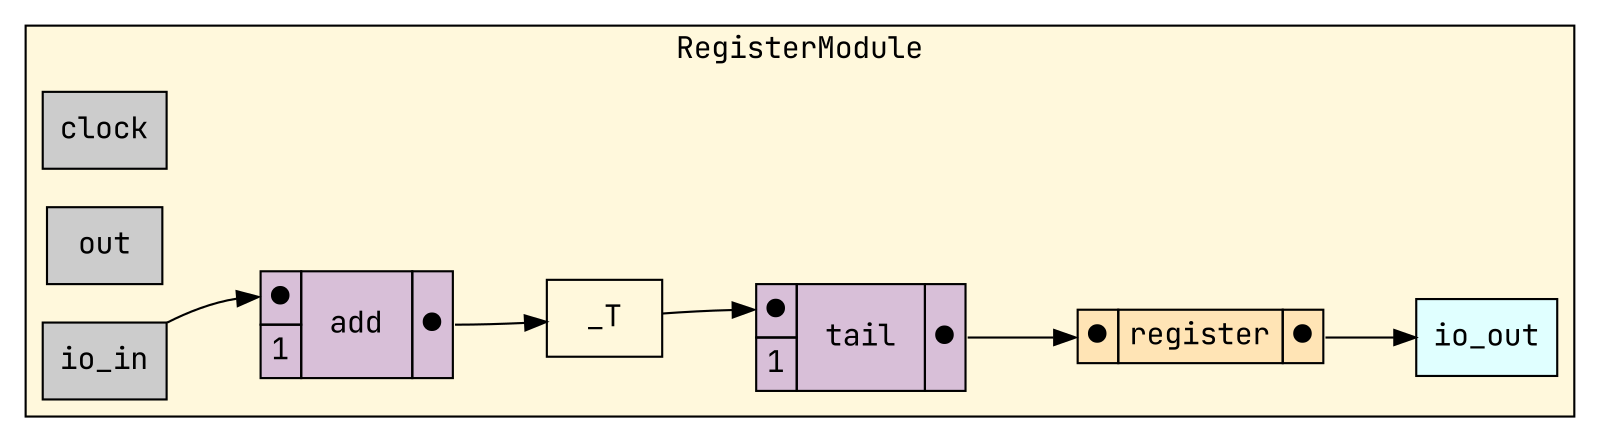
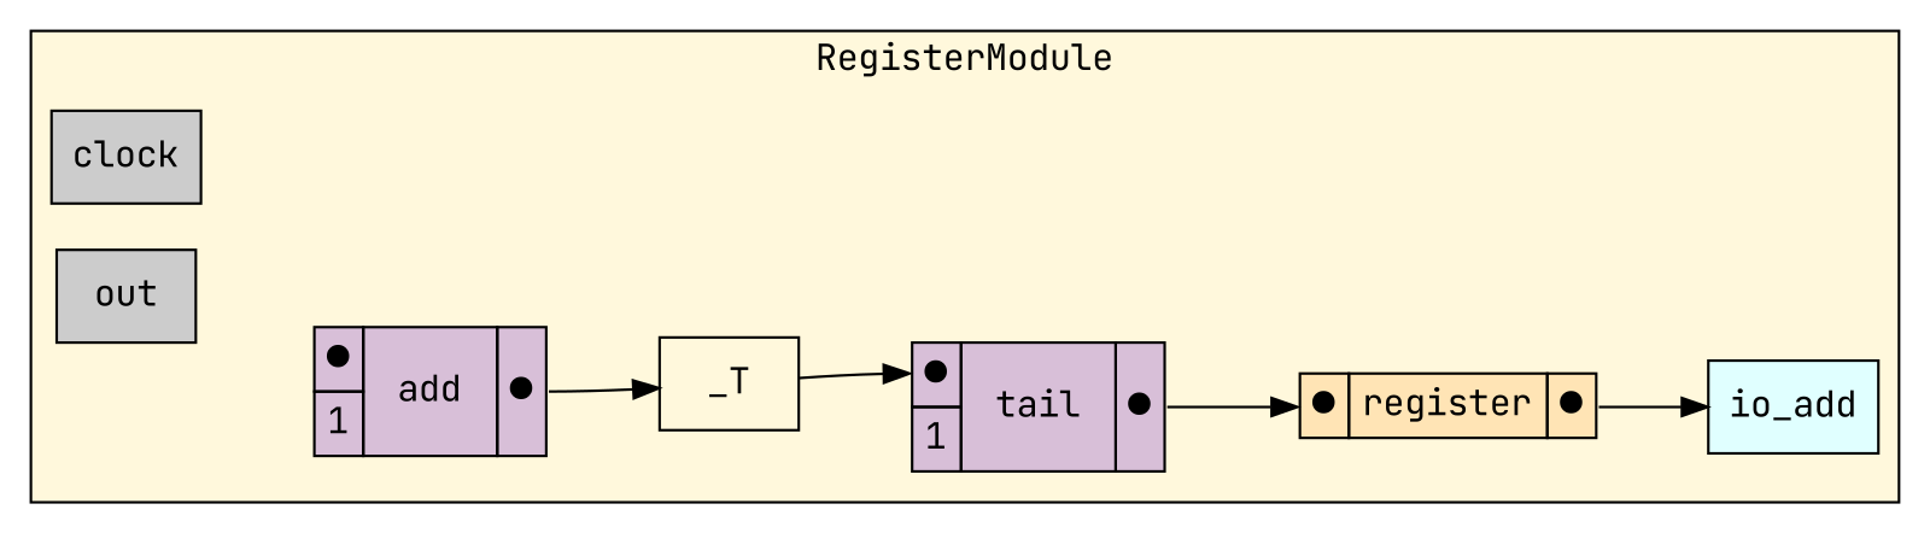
  digraph {
    fontname="JetBrains Mono"
    rankdir=LR
    node [fontname="JetBrains Mono" shape=rectangle]
    edge [fontname="JetBrains Mono" tailport=out]
    n1 [fillcolor="#CCCCCC" label=clock rank=0 style=filled]
    n2 [fillcolor="#CCCCCC" label=out rank=0 style=filled]
-   n3 [fillcolor="#CCCCCC" label=io_in rank=0 style=filled]
    n4 [label=< <TABLE BORDER="0" CELLBORDER="1" CELLSPACING="0" CELLPADDING="4" BGCOLOR="#D8BFD8">   <TR>     <TD PORT="in1">&#x25cf;</TD>     <TD ROWSPAN="2" > add </TD>     <TD ROWSPAN="2" PORT="out">&#x25cf;</TD>   </TR>   <TR>     <TD PORT="in2">1</TD>   </TR> </TABLE>> shape=plaintext]
-   n5 [fillcolor="#E0FFFF" label=io_out rank=1000 style=filled]
+   n5 [fillcolor="#E0FFFF" label=io_add rank=1000 style=filled]
    n6 [label=< <TABLE BORDER="0" CELLBORDER="1" CELLSPACING="0" CELLPADDING="4" BGCOLOR="#FFE4B5">   <TR>     <TD PORT="in">&#x25cf;</TD>     <TD>register</TD>     <TD PORT="out">&#x25cf;</TD>   </TR> </TABLE>> shape=plaintext]
    n7 [label=_T]
    n8 [label=< <TABLE BORDER="0" CELLBORDER="1" CELLSPACING="0" CELLPADDING="4" BGCOLOR="#D8BFD8">   <TR>     <TD PORT="in1">&#x25cf;</TD>     <TD ROWSPAN="2" > tail </TD>     <TD ROWSPAN="2" PORT="out">&#x25cf;</TD>   </TR>   <TR>     <TD>1</TD>   </TR> </TABLE>> shape=plaintext]
    subgraph cluster_1 {
      bgcolor="#FFF8DC"
      label=RegisterModule
      n1
      n2
-     n3
      n4
      n5
      n6
      n7
      n8
    }
-   n3 -> n4 [headport=in1]
    n4 -> n7
    n6 -> n5
    n7 -> n8 [headport=in1]
    n8 -> n6 [headport=in]
  }
